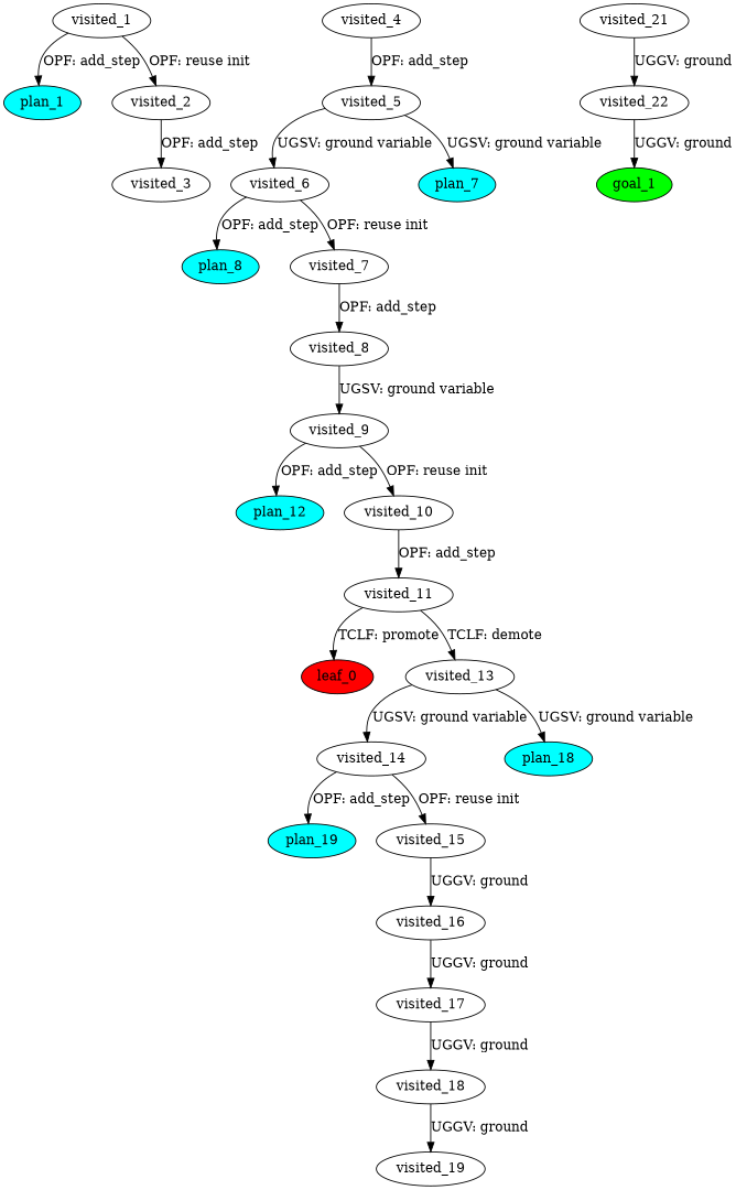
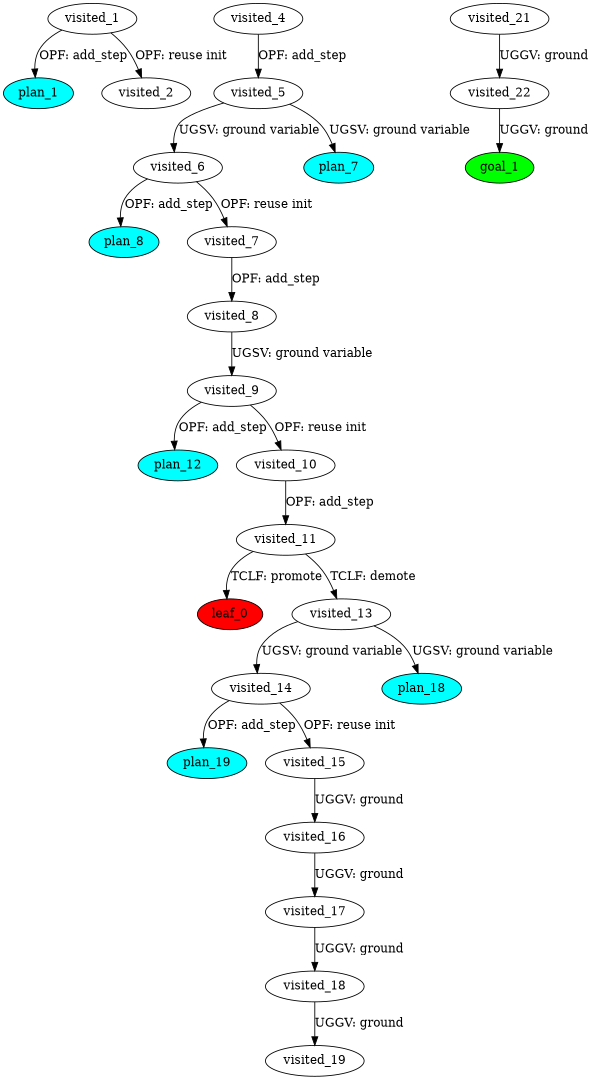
  digraph {
    node [fillcolor=white style=filled]
    n1 [label=visited_1]
    n2 [fillcolor=cyan label=plan_1]
    n3 [label=visited_2]
-   n4 [label=visited_3]
    n5 [label=visited_4]
    n6 [label=visited_5]
    n7 [label=visited_6]
    n8 [fillcolor=cyan label=plan_7]
    n9 [fillcolor=cyan label=plan_8]
    n10 [label=visited_7]
    n11 [label=visited_8]
    n12 [label=visited_9]
    n13 [fillcolor=cyan label=plan_12]
    n14 [label=visited_10]
    n15 [label=visited_11]
    n16 [fillcolor=red label=leaf_0]
    n17 [label=visited_13]
    n18 [label=visited_14]
    n19 [fillcolor=cyan label=plan_18]
    n20 [fillcolor=cyan label=plan_19]
    n21 [label=visited_15]
    n22 [label=visited_16]
    n23 [label=visited_17]
    n24 [label=visited_18]
    n25 [label=visited_19]
    n26 [label=visited_21]
    n27 [label=visited_22]
    n28 [fillcolor=green label=goal_1]
    n1 -> n2 [label="OPF: add_step"]
    n1 -> n3 [label="OPF: reuse init"]
-   n3 -> n4 [label="OPF: add_step"]
    n5 -> n6 [label="OPF: add_step"]
    n6 -> n7 [label="UGSV: ground variable"]
    n6 -> n8 [label="UGSV: ground variable"]
    n7 -> n9 [label="OPF: add_step"]
    n7 -> n10 [label="OPF: reuse init"]
    n10 -> n11 [label="OPF: add_step"]
    n11 -> n12 [label="UGSV: ground variable"]
    n12 -> n13 [label="OPF: add_step"]
    n12 -> n14 [label="OPF: reuse init"]
    n14 -> n15 [label="OPF: add_step"]
    n15 -> n16 [label="TCLF: promote"]
    n15 -> n17 [label="TCLF: demote"]
    n17 -> n18 [label="UGSV: ground variable"]
    n17 -> n19 [label="UGSV: ground variable"]
    n18 -> n20 [label="OPF: add_step"]
    n18 -> n21 [label="OPF: reuse init"]
    n21 -> n22 [label="UGGV: ground"]
    n22 -> n23 [label="UGGV: ground"]
    n23 -> n24 [label="UGGV: ground"]
    n24 -> n25 [label="UGGV: ground"]
    n26 -> n27 [label="UGGV: ground"]
    n27 -> n28 [label="UGGV: ground"]
  }
